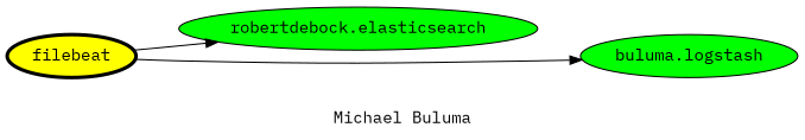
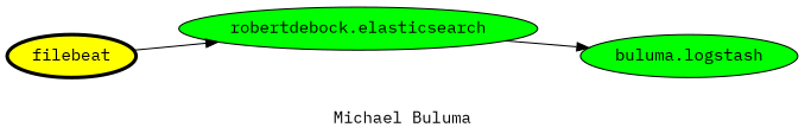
  digraph {
    fontname="IBM Plex Mono"
    label="Michael Buluma"
    rankdir=LR
    node [fillcolor=green fontname="IBM Plex Mono" style=filled]
    edge [fontname="IBM Plex Mono"]
    filebeat [fillcolor=yellow penwidth=3]
    "robertdebock.elasticsearch"
    "buluma.logstash"
    filebeat -> "robertdebock.elasticsearch"
-   filebeat -> "buluma.logstash"
+   "robertdebock.elasticsearch" -> "buluma.logstash"
  }
